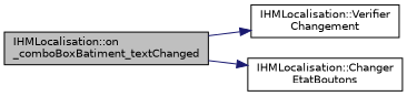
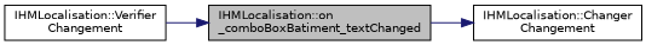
  digraph {
    rankdir=LR
    node [color=black fillcolor=white fontname=Helvetica fontsize=10 shape=record style=filled]
    edge [color=midnightblue fontname=Helvetica fontsize=10 labelfontname=Helvetica labelfontsize=10 style=solid]
    n1 [fillcolor=grey75 fontcolor=black height=0.2 label="IHMLocalisation::on\l_comboBoxBatiment_textChanged" width=0.4]
    n2 [height=0.2 label="IHMLocalisation::Verifier\lChangement" width=0.4]
-   n3 [height=0.2 label="IHMLocalisation::Changer\lEtatBoutons" width=0.4]
-   n1 -> n2
+   n3 [height=0.2 label="IHMLocalisation::Changer\lChangement" width=0.4]
+   n2 -> n1
    n1 -> n3
  }
